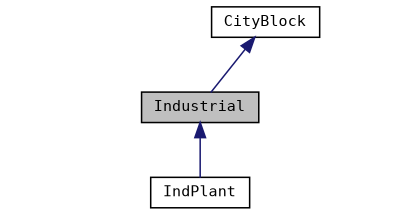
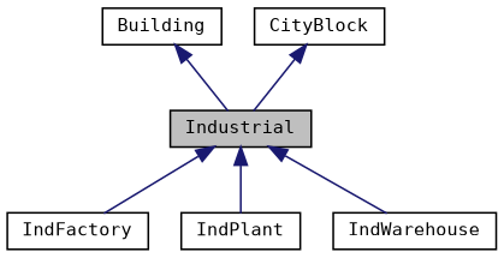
  digraph {
    fontname="DejaVu Sans Mono"
    node [color=black fillcolor=white fontname="DejaVu Sans Mono" fontsize=10 shape=record style=filled]
    edge [color=midnightblue dir=back fontname="DejaVu Sans Mono" fontsize=10 labelfontname=Helvetica labelfontsize=10 style=solid]
    n1 [fillcolor=grey75 fontcolor=black height=0.2 label=Industrial width=0.4]
+   n2 [height=0.2 label=IndFactory width=0.4]
    n3 [height=0.2 label=IndPlant width=0.4]
+   n4 [height=0.2 label=IndWarehouse width=0.4]
+   n5 [height=0.2 label=Building width=0.4]
    n6 [height=0.2 label=CityBlock width=0.4]
+   n1 -> n2
    n1 -> n3
+   n1 -> n4
+   n5 -> n1
    n6 -> n1
  }
